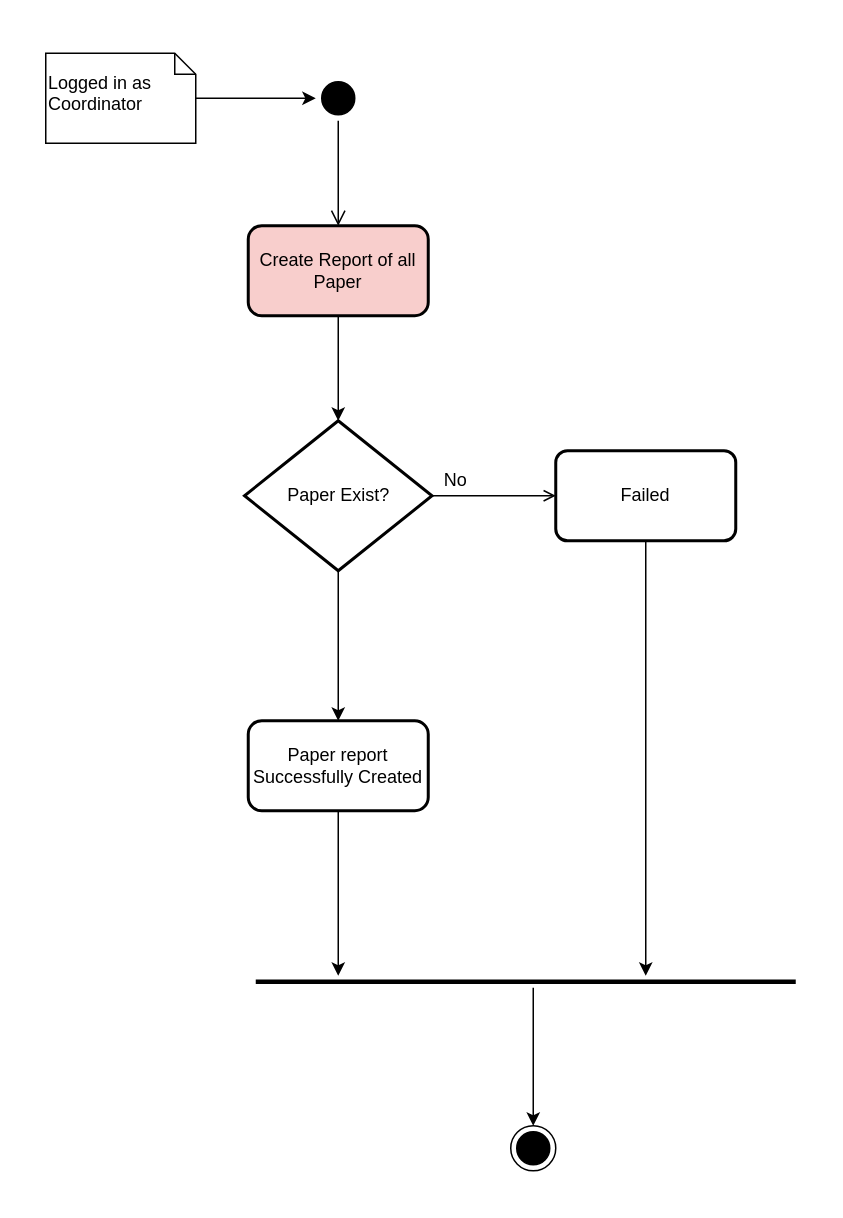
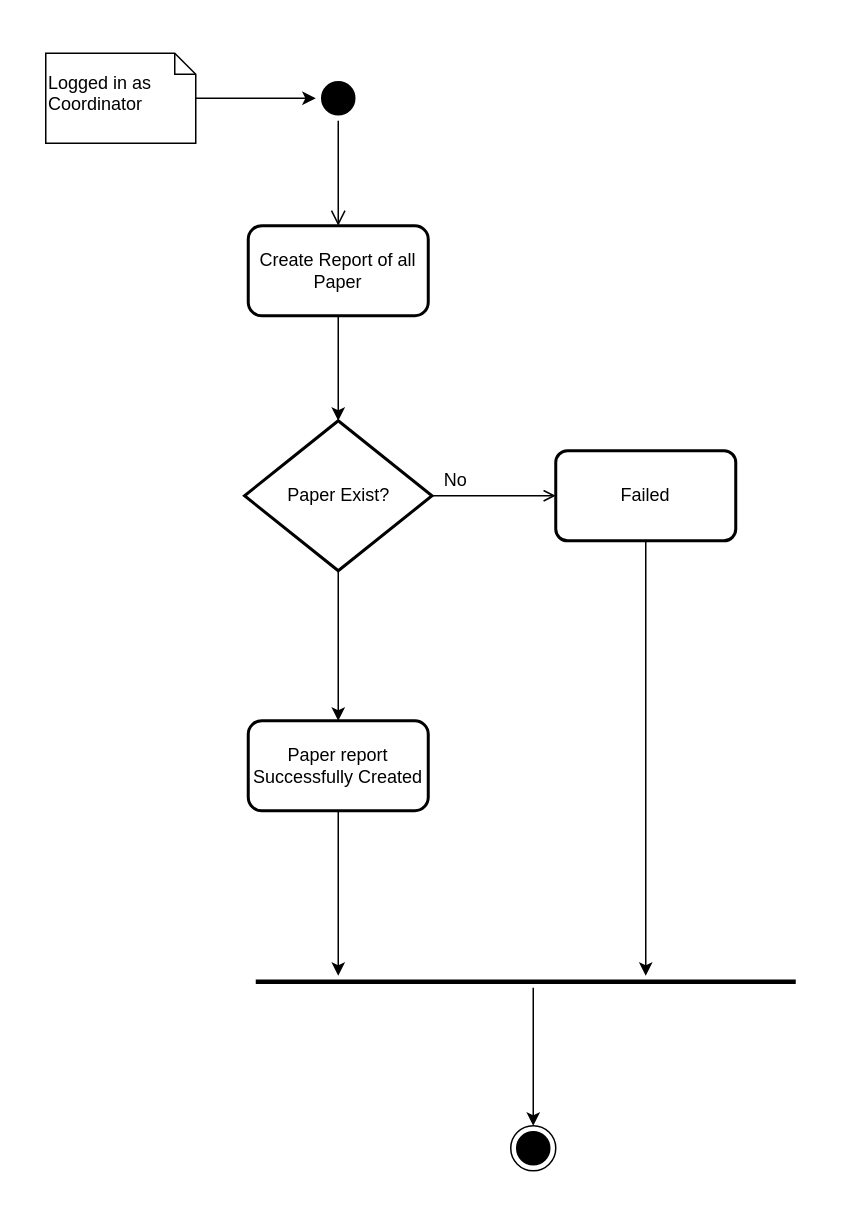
  <mxCell id="0" />
  <mxCell id="1" parent="0" />
  <mxCell id="2" value="" style="rounded=0;whiteSpace=wrap;html=1;strokeWidth=3;strokeColor=none;" vertex="1" parent="1"><mxGeometry x="20" y="20" width="520" height="770" as="geometry" /></mxCell>
  <mxCell id="3" value="" style="ellipse;html=1;shape=startState;fillColor=#000000;" vertex="1" parent="1"><mxGeometry x="210" y="50" width="30" height="30" as="geometry" /></mxCell>
  <mxCell id="4" value="" style="edgeStyle=orthogonalEdgeStyle;html=1;verticalAlign=bottom;endArrow=open;endSize=8;" edge="1" source="3" parent="1" target="8"><mxGeometry relative="1" as="geometry"><mxPoint x="225" y="140" as="targetPoint" /></mxGeometry></mxCell>
  <mxCell id="5" value="" style="edgeStyle=orthogonalEdgeStyle;rounded=0;orthogonalLoop=1;jettySize=auto;html=1;strokeColor=#000000;" edge="1" parent="1" source="6" target="3"><mxGeometry relative="1" as="geometry" /></mxCell>
  <mxCell id="6" value="&lt;p&gt;Logged in as Coordinator&lt;/p&gt;" style="shape=note;whiteSpace=wrap;html=1;size=14;verticalAlign=top;align=left;spacingTop=-6;strokeColor=#000000;" vertex="1" parent="1"><mxGeometry x="30" y="35" width="100" height="60" as="geometry" /></mxCell>
  <mxCell id="7" value="" style="edgeStyle=orthogonalEdgeStyle;rounded=0;orthogonalLoop=1;jettySize=auto;html=1;strokeColor=#000000;" edge="1" parent="1" source="8" target="11"><mxGeometry relative="1" as="geometry" /></mxCell>
- <mxCell id="8" value="Create Report of all Paper" style="rounded=1;whiteSpace=wrap;html=1;strokeColor=#000000;strokeWidth=2;fillColor=#f8cecc;" vertex="1" parent="1"><mxGeometry x="165" y="150" width="120" height="60" as="geometry" /></mxCell>
+ <mxCell id="8" value="Create Report of all Paper" style="rounded=1;whiteSpace=wrap;html=1;strokeColor=#000000;strokeWidth=2;" vertex="1" parent="1"><mxGeometry x="165" y="150" width="120" height="60" as="geometry" /></mxCell>
  <mxCell id="9" value="" style="edgeStyle=orthogonalEdgeStyle;rounded=0;orthogonalLoop=1;jettySize=auto;html=1;strokeColor=#000000;" edge="1" parent="1" source="11" target="13"><mxGeometry relative="1" as="geometry" /></mxCell>
  <mxCell id="10" value="" style="edgeStyle=orthogonalEdgeStyle;rounded=0;orthogonalLoop=1;jettySize=auto;html=1;strokeColor=#000000;endArrow=open;" edge="1" parent="1" source="11" target="15"><mxGeometry relative="1" as="geometry" /></mxCell>
  <mxCell id="11" value="Paper Exist?" style="rhombus;whiteSpace=wrap;html=1;rounded=1;strokeWidth=2;arcSize=0;" vertex="1" parent="1"><mxGeometry x="162.5" y="280" width="125" height="100" as="geometry" /></mxCell>
  <mxCell id="12" value="" style="edgeStyle=orthogonalEdgeStyle;rounded=0;orthogonalLoop=1;jettySize=auto;html=1;strokeColor=#000000;" edge="1" parent="1" source="13" target="18"><mxGeometry relative="1" as="geometry"><Array as="points"><mxPoint x="225" y="620" /><mxPoint x="225" y="620" /></Array></mxGeometry></mxCell>
  <mxCell id="13" value="Paper report Successfully Created" style="whiteSpace=wrap;html=1;rounded=1;strokeWidth=2;arcSize=15;" vertex="1" parent="1"><mxGeometry x="165" y="480" width="120" height="60" as="geometry" /></mxCell>
  <mxCell id="14" value="" style="edgeStyle=orthogonalEdgeStyle;rounded=0;orthogonalLoop=1;jettySize=auto;html=1;strokeColor=#000000;" edge="1" parent="1" source="15" target="18"><mxGeometry relative="1" as="geometry"><mxPoint x="430" y="440" as="targetPoint" /><Array as="points"><mxPoint x="430" y="590" /><mxPoint x="430" y="590" /></Array></mxGeometry></mxCell>
  <mxCell id="15" value="Failed" style="whiteSpace=wrap;html=1;rounded=1;strokeWidth=2;arcSize=13;" vertex="1" parent="1"><mxGeometry x="370" y="300" width="120" height="60" as="geometry" /></mxCell>
  <mxCell id="16" value="No" style="text;html=1;align=center;verticalAlign=middle;resizable=0;points=[];autosize=1;" vertex="1" parent="1"><mxGeometry x="287.5" y="310" width="30" height="20" as="geometry" /></mxCell>
  <mxCell id="17" value="" style="edgeStyle=orthogonalEdgeStyle;rounded=0;orthogonalLoop=1;jettySize=auto;html=1;strokeColor=#000000;" edge="1" parent="1" source="18" target="19"><mxGeometry relative="1" as="geometry"><mxPoint x="-30" y="654" as="targetPoint" /><Array as="points"><mxPoint x="355" y="670" /><mxPoint x="355" y="670" /></Array></mxGeometry></mxCell>
  <mxCell id="18" value="" style="line;strokeWidth=3;fillColor=none;align=left;verticalAlign=middle;spacingTop=-1;spacingLeft=3;spacingRight=3;rotatable=0;labelPosition=right;points=[];portConstraint=eastwest;" vertex="1" parent="1"><mxGeometry x="170" y="650" width="360" height="8" as="geometry" /></mxCell>
  <mxCell id="19" value="" style="ellipse;html=1;shape=endState;fillColor=#000000;" vertex="1" parent="1"><mxGeometry x="340" y="750" width="30" height="30" as="geometry" /></mxCell>
